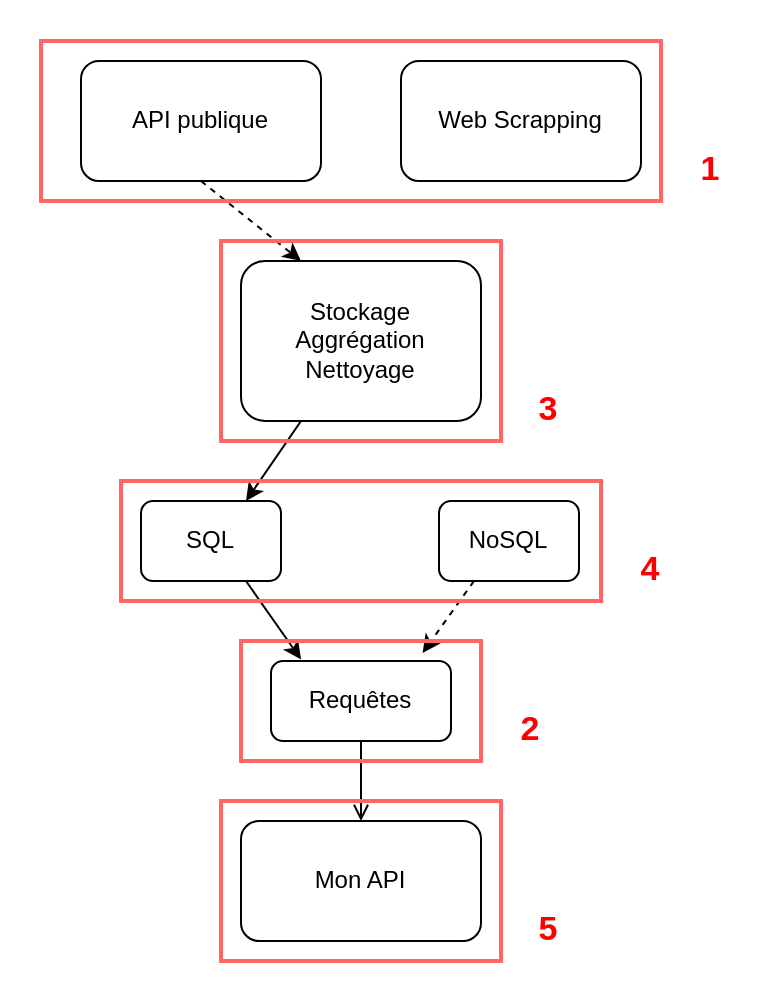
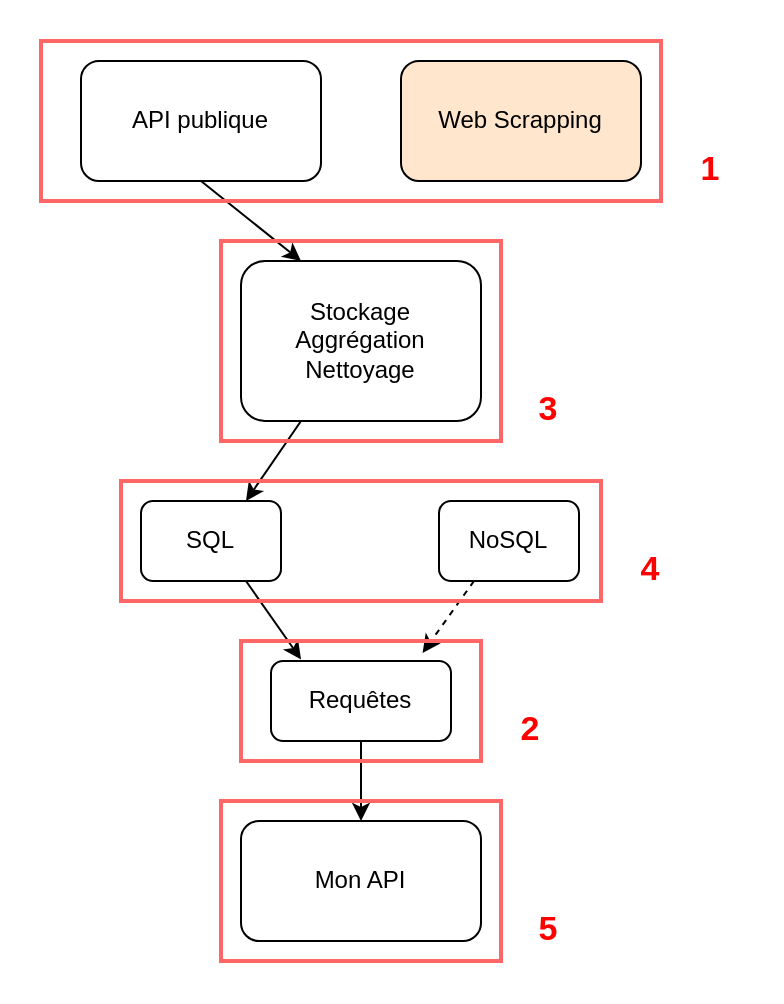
  <mxCell id="0" />
  <mxCell id="1" parent="0" />
- <mxCell id="2" value="Web Scrapping" style="rounded=1;whiteSpace=wrap;html=1;" vertex="1" parent="1"><mxGeometry x="200" y="30" width="120" height="60" as="geometry" /></mxCell>
+ <mxCell id="2" value="Web Scrapping" style="rounded=1;whiteSpace=wrap;html=1;fillColor=#ffe6cc;" vertex="1" parent="1"><mxGeometry x="200" y="30" width="120" height="60" as="geometry" /></mxCell>
  <mxCell id="3" value="API publique" style="rounded=1;whiteSpace=wrap;html=1;" vertex="1" parent="1"><mxGeometry x="40" y="30" width="120" height="60" as="geometry" /></mxCell>
  <mxCell id="4" value="Stockage&lt;br&gt;Aggrégation&lt;br&gt;Nettoyage" style="rounded=1;whiteSpace=wrap;html=1;" vertex="1" parent="1"><mxGeometry x="120" y="130" width="120" height="80" as="geometry" /></mxCell>
- <mxCell id="5" value="" style="endArrow=classic;html=1;rounded=0;entryX=0.25;entryY=0;entryDx=0;entryDy=0;exitX=0.5;exitY=1;exitDx=0;exitDy=0;dashed=1;" edge="1" parent="1" source="3" target="4"><mxGeometry width="50" height="50" relative="1" as="geometry"><mxPoint x="150" y="160" as="sourcePoint" /><mxPoint x="199" y="209" as="targetPoint" /></mxGeometry></mxCell>
+ <mxCell id="5" value="" style="endArrow=classic;html=1;rounded=0;entryX=0.25;entryY=0;entryDx=0;entryDy=0;exitX=0.5;exitY=1;exitDx=0;exitDy=0;" edge="1" parent="1" source="3" target="4"><mxGeometry width="50" height="50" relative="1" as="geometry"><mxPoint x="150" y="160" as="sourcePoint" /><mxPoint x="199" y="209" as="targetPoint" /></mxGeometry></mxCell>
  <mxCell id="6" value="SQL" style="rounded=1;whiteSpace=wrap;html=1;" vertex="1" parent="1"><mxGeometry x="70" y="250" width="70" height="40" as="geometry" /></mxCell>
  <mxCell id="7" value="NoSQL" style="rounded=1;whiteSpace=wrap;html=1;" vertex="1" parent="1"><mxGeometry x="219" y="250" width="70" height="40" as="geometry" /></mxCell>
  <mxCell id="8" value="Requêtes" style="rounded=1;whiteSpace=wrap;html=1;" vertex="1" parent="1"><mxGeometry x="135" y="330" width="90" height="40" as="geometry" /></mxCell>
  <mxCell id="9" value="" style="endArrow=classic;html=1;rounded=0;exitX=0.25;exitY=1;exitDx=0;exitDy=0;entryX=0.75;entryY=0;entryDx=0;entryDy=0;" edge="1" parent="1" source="4" target="6"><mxGeometry width="50" height="50" relative="1" as="geometry"><mxPoint x="230" y="310" as="sourcePoint" /><mxPoint x="280" y="260" as="targetPoint" /></mxGeometry></mxCell>
  <mxCell id="10" value="Mon API" style="rounded=1;whiteSpace=wrap;html=1;" vertex="1" parent="1"><mxGeometry x="120" y="410" width="120" height="60" as="geometry" /></mxCell>
- <mxCell id="11" value="" style="endArrow=open;html=1;rounded=0;exitX=0.5;exitY=1;exitDx=0;exitDy=0;entryX=0.5;entryY=0;entryDx=0;entryDy=0;" edge="1" parent="1" source="8" target="10"><mxGeometry width="50" height="50" relative="1" as="geometry"><mxPoint x="230" y="310" as="sourcePoint" /><mxPoint x="280" y="260" as="targetPoint" /></mxGeometry></mxCell>
+ <mxCell id="11" value="" style="endArrow=classic;html=1;rounded=0;exitX=0.5;exitY=1;exitDx=0;exitDy=0;entryX=0.5;entryY=0;entryDx=0;entryDy=0;" edge="1" parent="1" source="8" target="10"><mxGeometry width="50" height="50" relative="1" as="geometry"><mxPoint x="230" y="310" as="sourcePoint" /><mxPoint x="280" y="260" as="targetPoint" /></mxGeometry></mxCell>
  <mxCell id="12" value="" style="endArrow=classic;html=1;rounded=0;exitX=0.75;exitY=1;exitDx=0;exitDy=0;entryX=0.167;entryY=-0.02;entryDx=0;entryDy=0;entryPerimeter=0;" edge="1" parent="1" source="6" target="8"><mxGeometry width="50" height="50" relative="1" as="geometry"><mxPoint x="230" y="310" as="sourcePoint" /><mxPoint x="280" y="260" as="targetPoint" /></mxGeometry></mxCell>
  <mxCell id="13" value="" style="endArrow=classic;html=1;rounded=0;exitX=0.25;exitY=1;exitDx=0;exitDy=0;entryX=0.842;entryY=-0.1;entryDx=0;entryDy=0;entryPerimeter=0;dashed=1;" edge="1" parent="1" source="7" target="8"><mxGeometry width="50" height="50" relative="1" as="geometry"><mxPoint x="380" y="350" as="sourcePoint" /><mxPoint x="430" y="300" as="targetPoint" /></mxGeometry></mxCell>
  <mxCell id="14" value="" style="rounded=0;whiteSpace=wrap;html=1;fillColor=none;strokeColor=#FF6666;gradientColor=#FFCCCC;gradientDirection=radial;strokeWidth=2;" vertex="1" parent="1"><mxGeometry x="20" y="20" width="310" height="80" as="geometry" /></mxCell>
  <mxCell id="15" value="" style="rounded=0;whiteSpace=wrap;html=1;fillColor=none;strokeColor=#FF6666;gradientColor=#FFCCCC;gradientDirection=radial;strokeWidth=2;" vertex="1" parent="1"><mxGeometry x="110" y="120" width="140" height="100" as="geometry" /></mxCell>
  <mxCell id="16" value="" style="rounded=0;whiteSpace=wrap;html=1;fillColor=none;strokeColor=#FF6666;gradientColor=#FFCCCC;gradientDirection=radial;strokeWidth=2;" vertex="1" parent="1"><mxGeometry x="60" y="240" width="240" height="60" as="geometry" /></mxCell>
  <mxCell id="17" value="" style="rounded=0;whiteSpace=wrap;html=1;fillColor=none;strokeColor=#FF6666;gradientColor=#FFCCCC;gradientDirection=radial;strokeWidth=2;" vertex="1" parent="1"><mxGeometry x="120" y="320" width="120" height="60" as="geometry" /></mxCell>
  <mxCell id="18" value="" style="rounded=0;whiteSpace=wrap;html=1;fillColor=none;strokeColor=#FF6666;gradientColor=#FFCCCC;gradientDirection=radial;strokeWidth=2;" vertex="1" parent="1"><mxGeometry x="110" y="400" width="140" height="80" as="geometry" /></mxCell>
  <mxCell id="19" value="&lt;font style=&quot;font-size: 17px; color: rgb(255, 0, 0);&quot;&gt;&lt;b&gt;1&lt;/b&gt;&lt;/font&gt;" style="rounded=0;whiteSpace=wrap;html=1;fillColor=none;strokeColor=none;" vertex="1" parent="1"><mxGeometry x="340" y="70" width="30" height="30" as="geometry" /></mxCell>
  <mxCell id="20" value="&lt;font style=&quot;font-size: 17px; color: rgb(255, 0, 0);&quot;&gt;&lt;b&gt;2&lt;/b&gt;&lt;/font&gt;" style="rounded=0;whiteSpace=wrap;html=1;fillColor=none;strokeColor=none;" vertex="1" parent="1"><mxGeometry x="250" y="350" width="30" height="30" as="geometry" /></mxCell>
  <mxCell id="21" value="&lt;font style=&quot;font-size: 17px; color: rgb(255, 0, 0);&quot;&gt;&lt;b&gt;3&lt;/b&gt;&lt;/font&gt;" style="rounded=0;whiteSpace=wrap;html=1;fillColor=none;strokeColor=none;" vertex="1" parent="1"><mxGeometry x="259" y="190" width="30" height="30" as="geometry" /></mxCell>
  <mxCell id="22" value="&lt;font style=&quot;font-size: 17px; color: rgb(255, 0, 0);&quot;&gt;&lt;b&gt;4&lt;/b&gt;&lt;/font&gt;" style="rounded=0;whiteSpace=wrap;html=1;fillColor=none;strokeColor=none;" vertex="1" parent="1"><mxGeometry x="310" y="270" width="30" height="30" as="geometry" /></mxCell>
  <mxCell id="23" value="&lt;font style=&quot;font-size: 17px; color: rgb(255, 0, 0);&quot;&gt;&lt;b&gt;5&lt;/b&gt;&lt;/font&gt;" style="rounded=0;whiteSpace=wrap;html=1;fillColor=none;strokeColor=none;" vertex="1" parent="1"><mxGeometry x="259" y="450" width="30" height="30" as="geometry" /></mxCell>
